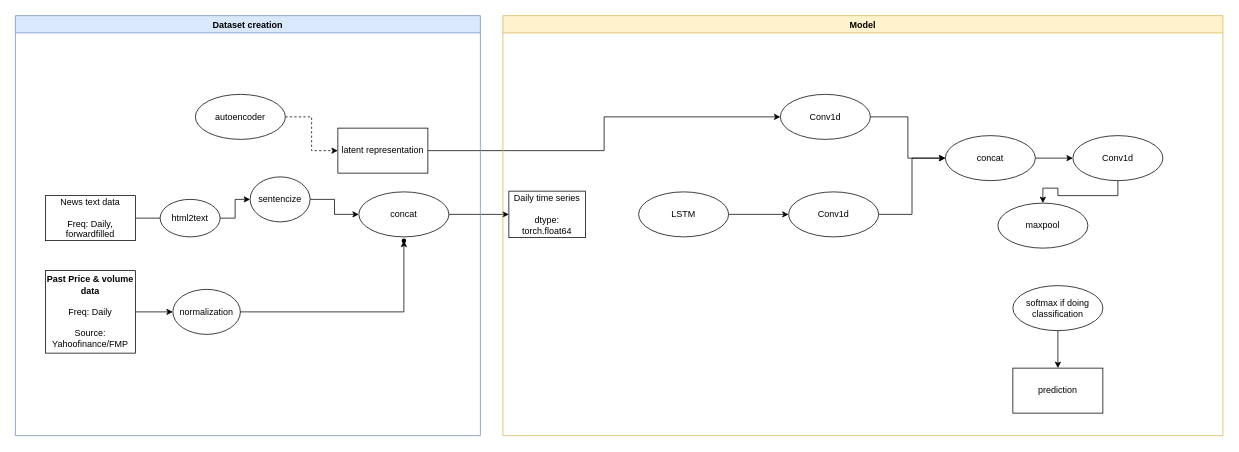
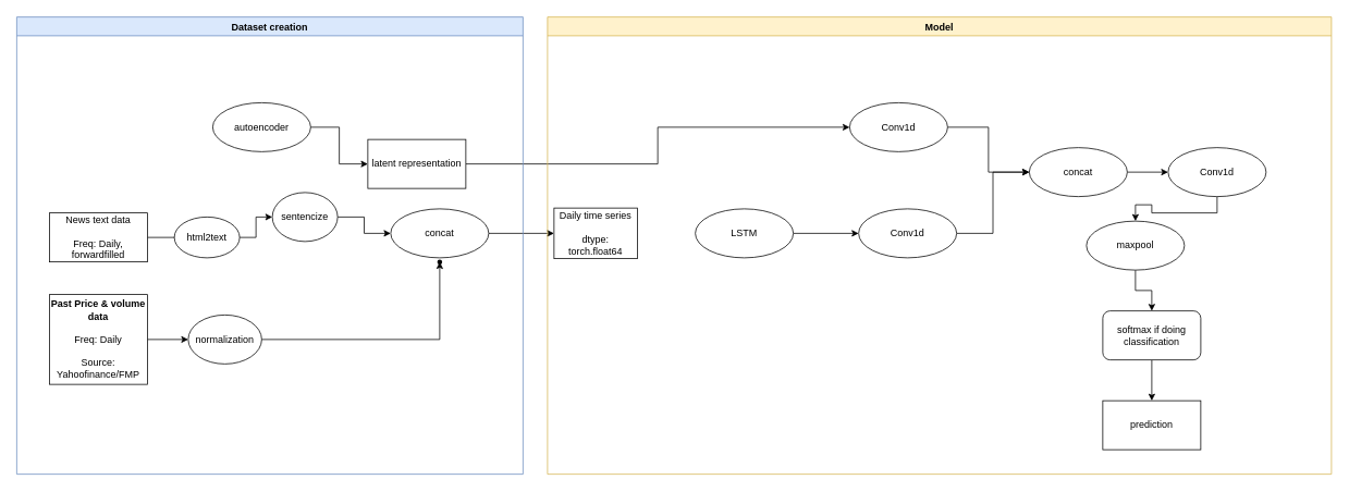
  <mxCell id="0" />
  <mxCell id="1" parent="0" />
  <mxCell id="2" value="" style="edgeStyle=orthogonalEdgeStyle;rounded=0;orthogonalLoop=1;jettySize=auto;html=1;" edge="1" parent="1" source="3" target="11"><mxGeometry relative="1" as="geometry" /></mxCell>
  <mxCell id="3" value="&lt;b&gt;Past Price &amp;amp; volume data&lt;br&gt;&lt;/b&gt;&lt;br&gt;Freq: Daily&lt;br&gt;&lt;br&gt;Source: Yahoofinance/FMP" style="rounded=0;whiteSpace=wrap;html=1;" vertex="1" parent="1"><mxGeometry x="60" y="360" width="120" height="110" as="geometry" /></mxCell>
  <mxCell id="4" value="" style="edgeStyle=orthogonalEdgeStyle;rounded=0;orthogonalLoop=1;jettySize=auto;html=1;" edge="1" parent="1" source="5"><mxGeometry relative="1" as="geometry"><mxPoint x="260" y="290" as="targetPoint" /></mxGeometry></mxCell>
  <mxCell id="5" value="News text data&lt;br&gt;&lt;br&gt;Freq: Daily, forwardfilled" style="rounded=0;whiteSpace=wrap;html=1;" vertex="1" parent="1"><mxGeometry x="60" y="260" width="120" height="60" as="geometry" /></mxCell>
  <mxCell id="6" value="" style="edgeStyle=orthogonalEdgeStyle;rounded=0;orthogonalLoop=1;jettySize=auto;html=1;" edge="1" parent="1" source="7" target="9"><mxGeometry relative="1" as="geometry" /></mxCell>
  <mxCell id="7" value="html2text" style="ellipse;whiteSpace=wrap;html=1;rounded=0;" vertex="1" parent="1"><mxGeometry x="213" y="265" width="80" height="50" as="geometry" /></mxCell>
  <mxCell id="8" value="" style="edgeStyle=orthogonalEdgeStyle;rounded=0;orthogonalLoop=1;jettySize=auto;html=1;" edge="1" parent="1" source="9" target="14"><mxGeometry relative="1" as="geometry" /></mxCell>
  <mxCell id="9" value="sentencize" style="ellipse;whiteSpace=wrap;html=1;rounded=0;" vertex="1" parent="1"><mxGeometry x="333" y="235" width="80" height="60" as="geometry" /></mxCell>
  <mxCell id="10" value="" style="edgeStyle=orthogonalEdgeStyle;rounded=0;orthogonalLoop=1;jettySize=auto;html=1;" edge="1" parent="1" source="11" target="12"><mxGeometry relative="1" as="geometry" /></mxCell>
  <mxCell id="11" value="normalization" style="ellipse;whiteSpace=wrap;html=1;rounded=0;" vertex="1" parent="1"><mxGeometry x="230" y="385" width="90" height="60" as="geometry" /></mxCell>
  <mxCell id="12" value="" style="shape=waypoint;sketch=0;size=6;pointerEvents=1;points=[];fillColor=default;resizable=0;rotatable=0;perimeter=centerPerimeter;snapToPoint=1;rounded=0;" vertex="1" parent="1"><mxGeometry x="518" y="300" width="40" height="40" as="geometry" /></mxCell>
  <mxCell id="13" value="" style="edgeStyle=orthogonalEdgeStyle;rounded=0;orthogonalLoop=1;jettySize=auto;html=1;" edge="1" parent="1" source="14" target="15"><mxGeometry relative="1" as="geometry" /></mxCell>
  <mxCell id="14" value="concat" style="ellipse;whiteSpace=wrap;html=1;rounded=0;" vertex="1" parent="1"><mxGeometry x="478" y="255" width="120" height="60" as="geometry" /></mxCell>
  <mxCell id="15" value="Daily time series&lt;br&gt;&lt;br&gt;dtype: torch.float64" style="whiteSpace=wrap;html=1;rounded=0;" vertex="1" parent="1"><mxGeometry x="678" y="254" width="102" height="62" as="geometry" /></mxCell>
- <mxCell id="16" value="" style="edgeStyle=orthogonalEdgeStyle;rounded=0;orthogonalLoop=1;jettySize=auto;html=1;dashed=1;" edge="1" parent="1" source="17" target="19"><mxGeometry relative="1" as="geometry" /></mxCell>
+ <mxCell id="16" value="" style="edgeStyle=orthogonalEdgeStyle;rounded=0;orthogonalLoop=1;jettySize=auto;html=1;" edge="1" parent="1" source="17" target="19"><mxGeometry relative="1" as="geometry" /></mxCell>
  <mxCell id="17" value="autoencoder" style="ellipse;whiteSpace=wrap;html=1;rounded=0;" vertex="1" parent="1"><mxGeometry x="260" y="125" width="120" height="60" as="geometry" /></mxCell>
  <mxCell id="18" value="" style="edgeStyle=orthogonalEdgeStyle;rounded=0;orthogonalLoop=1;jettySize=auto;html=1;" edge="1" parent="1" source="19" target="25"><mxGeometry relative="1" as="geometry" /></mxCell>
  <mxCell id="19" value="latent representation" style="whiteSpace=wrap;html=1;rounded=0;" vertex="1" parent="1"><mxGeometry x="450" y="170" width="120" height="60" as="geometry" /></mxCell>
  <mxCell id="20" value="" style="edgeStyle=orthogonalEdgeStyle;rounded=0;orthogonalLoop=1;jettySize=auto;html=1;" edge="1" parent="1" source="21" target="23"><mxGeometry relative="1" as="geometry" /></mxCell>
  <mxCell id="21" value="LSTM" style="ellipse;whiteSpace=wrap;html=1;rounded=0;" vertex="1" parent="1"><mxGeometry x="851" y="255" width="120" height="60" as="geometry" /></mxCell>
  <mxCell id="22" value="" style="edgeStyle=orthogonalEdgeStyle;rounded=0;orthogonalLoop=1;jettySize=auto;html=1;entryX=0;entryY=0.5;entryDx=0;entryDy=0;" edge="1" parent="1" source="23" target="27"><mxGeometry relative="1" as="geometry"><mxPoint x="1300" y="210" as="targetPoint" /></mxGeometry></mxCell>
  <mxCell id="23" value="Conv1d" style="ellipse;whiteSpace=wrap;html=1;rounded=0;" vertex="1" parent="1"><mxGeometry x="1051" y="255" width="120" height="60" as="geometry" /></mxCell>
  <mxCell id="24" value="" style="edgeStyle=orthogonalEdgeStyle;rounded=0;orthogonalLoop=1;jettySize=auto;html=1;" edge="1" parent="1" source="25" target="27"><mxGeometry relative="1" as="geometry" /></mxCell>
  <mxCell id="25" value="Conv1d" style="ellipse;whiteSpace=wrap;html=1;rounded=0;" vertex="1" parent="1"><mxGeometry x="1040" y="125" width="120" height="60" as="geometry" /></mxCell>
  <mxCell id="26" value="" style="edgeStyle=orthogonalEdgeStyle;rounded=0;orthogonalLoop=1;jettySize=auto;html=1;" edge="1" parent="1" source="27" target="30"><mxGeometry relative="1" as="geometry" /></mxCell>
  <mxCell id="27" value="concat" style="ellipse;whiteSpace=wrap;html=1;rounded=0;" vertex="1" parent="1"><mxGeometry x="1260" y="180" width="120" height="60" as="geometry" /></mxCell>
  <mxCell id="28" value="Dataset creation" style="swimlane;fillColor=#dae8fc;strokeColor=#6c8ebf;" vertex="1" parent="1"><mxGeometry x="20" y="20" width="620" height="560" as="geometry" /></mxCell>
  <mxCell id="29" value="" style="edgeStyle=orthogonalEdgeStyle;rounded=0;orthogonalLoop=1;jettySize=auto;html=1;" edge="1" parent="1" source="30" target="32"><mxGeometry relative="1" as="geometry" /></mxCell>
  <mxCell id="30" value="Conv1d" style="ellipse;whiteSpace=wrap;html=1;rounded=0;" vertex="1" parent="1"><mxGeometry x="1430" y="180" width="120" height="60" as="geometry" /></mxCell>
+ <mxCell id="31" value="" style="edgeStyle=orthogonalEdgeStyle;rounded=0;orthogonalLoop=1;jettySize=auto;html=1;entryX=0.5;entryY=0;entryDx=0;entryDy=0;" edge="1" parent="1" source="32" target="35"><mxGeometry relative="1" as="geometry"><mxPoint x="1780" y="210" as="targetPoint" /></mxGeometry></mxCell>
  <mxCell id="32" value="maxpool" style="ellipse;whiteSpace=wrap;html=1;rounded=0;" vertex="1" parent="1"><mxGeometry x="1330" y="270" width="120" height="60" as="geometry" /></mxCell>
  <mxCell id="33" value="prediction" style="rounded=0;whiteSpace=wrap;html=1;" vertex="1" parent="1"><mxGeometry x="1350" y="490" width="120" height="60" as="geometry" /></mxCell>
  <mxCell id="34" value="" style="edgeStyle=orthogonalEdgeStyle;rounded=0;orthogonalLoop=1;jettySize=auto;html=1;" edge="1" parent="1" source="35" target="33"><mxGeometry relative="1" as="geometry" /></mxCell>
- <mxCell id="35" value="softmax if doing classification" style="ellipse;whiteSpace=wrap;html=1;rounded=0;" vertex="1" parent="1"><mxGeometry x="1350" y="380" width="120" height="60" as="geometry" /></mxCell>
+ <mxCell id="35" value="softmax if doing classification" style="whiteSpace=wrap;html=1;rounded=1;" vertex="1" parent="1"><mxGeometry x="1350" y="380" width="120" height="60" as="geometry" /></mxCell>
  <mxCell id="36" value="Model" style="swimlane;fillColor=#fff2cc;strokeColor=#d6b656;" vertex="1" parent="1"><mxGeometry x="670" y="20" width="960" height="560" as="geometry" /></mxCell>
